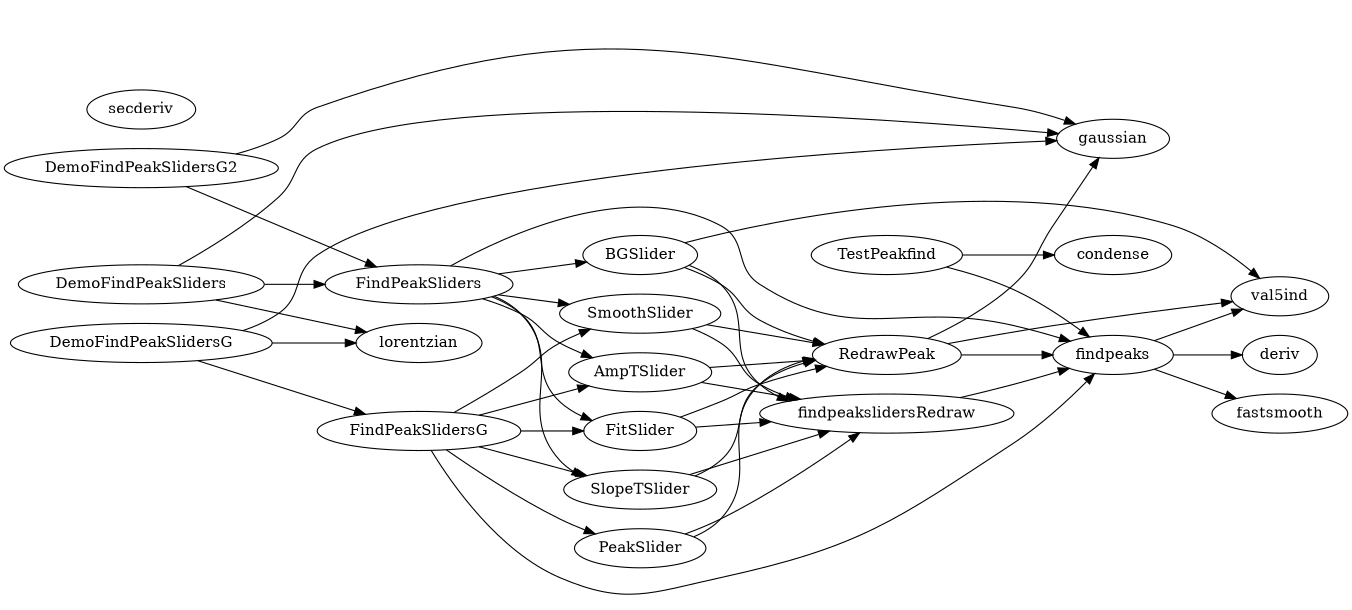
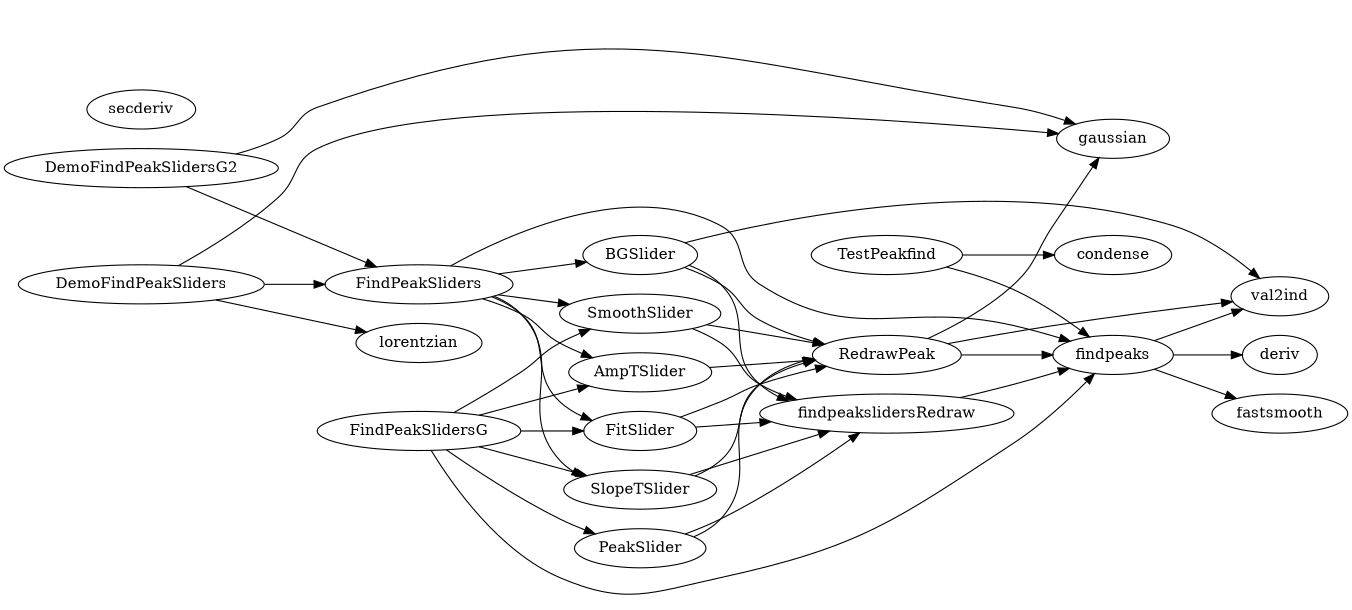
  digraph {
    rankdir=LR
    AmpTSlider
    RedrawPeak
    findpeakslidersRedraw
-   val2ind [label=val5ind]
+   val2ind
    findpeaks
    gaussian
    deriv
    fastsmooth
    BGSlider
    DemoFindPeakSliders
    FindPeakSliders
    lorentzian
    FitSlider
    SlopeTSlider
    SmoothSlider
    n16 [label=DemoFindPeakSlidersG2]
-   DemoFindPeakSlidersG
    FindPeakSlidersG
    PeakSlider
    TestPeakfind
    condense
    secderiv
    AmpTSlider -> RedrawPeak
-   AmpTSlider -> findpeakslidersRedraw
    RedrawPeak -> val2ind
    RedrawPeak -> findpeaks
    RedrawPeak -> gaussian
    findpeakslidersRedraw -> findpeaks
    findpeaks -> val2ind
    findpeaks -> deriv
    findpeaks -> fastsmooth
    BGSlider -> RedrawPeak
    BGSlider -> findpeakslidersRedraw
    BGSlider -> val2ind
    DemoFindPeakSliders -> gaussian
    DemoFindPeakSliders -> FindPeakSliders
    DemoFindPeakSliders -> lorentzian
    FindPeakSliders -> AmpTSlider
    FindPeakSliders -> findpeaks
    FindPeakSliders -> BGSlider
    FindPeakSliders -> FitSlider
    FindPeakSliders -> SlopeTSlider
    FindPeakSliders -> SmoothSlider
    FitSlider -> RedrawPeak
    FitSlider -> findpeakslidersRedraw
    SlopeTSlider -> RedrawPeak
    SlopeTSlider -> findpeakslidersRedraw
    SmoothSlider -> RedrawPeak
    SmoothSlider -> findpeakslidersRedraw
    n16 -> gaussian
    n16 -> FindPeakSliders
-   DemoFindPeakSlidersG -> gaussian
-   DemoFindPeakSlidersG -> lorentzian
-   DemoFindPeakSlidersG -> FindPeakSlidersG
    FindPeakSlidersG -> AmpTSlider
    FindPeakSlidersG -> findpeaks
    FindPeakSlidersG -> FitSlider
    FindPeakSlidersG -> SlopeTSlider
    FindPeakSlidersG -> SmoothSlider
    FindPeakSlidersG -> PeakSlider
    PeakSlider -> RedrawPeak
    PeakSlider -> findpeakslidersRedraw
    TestPeakfind -> findpeaks
    TestPeakfind -> condense
  }
